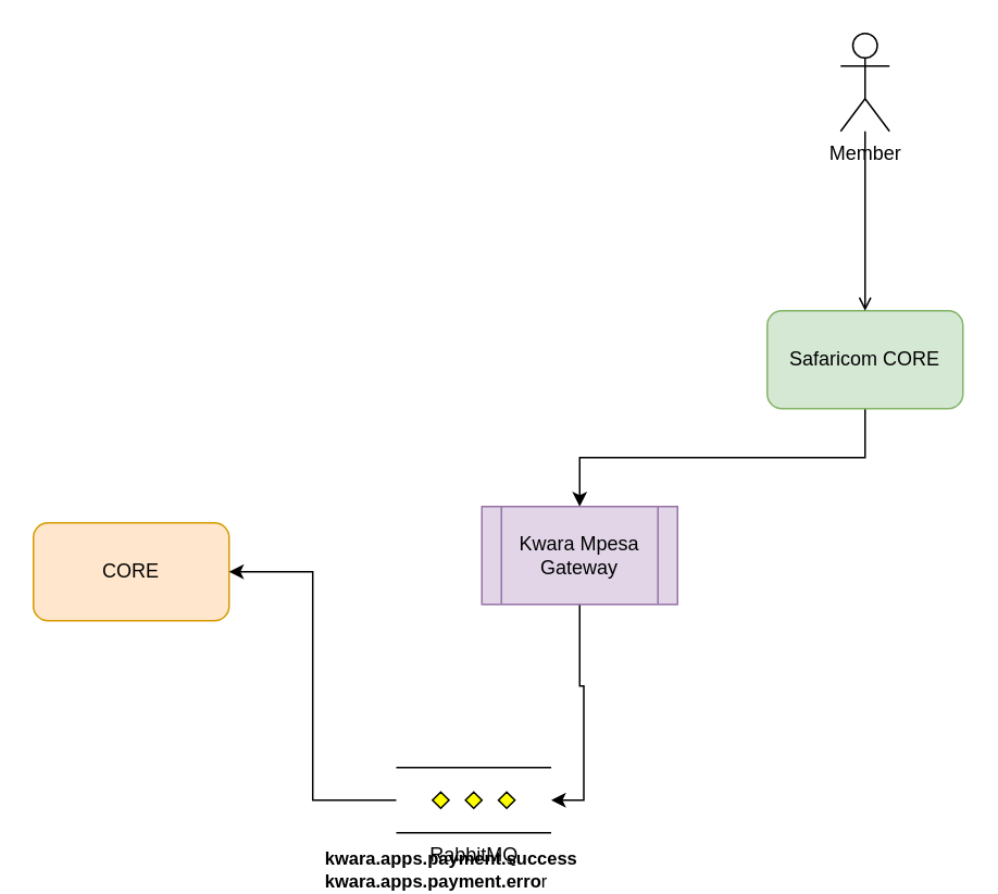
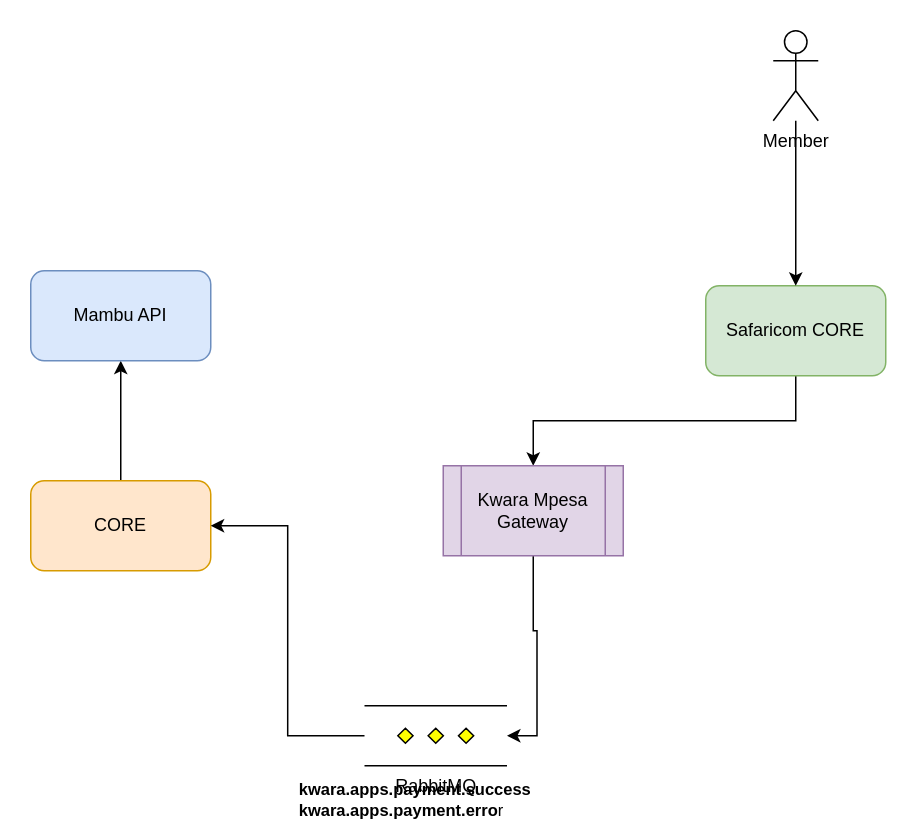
  <mxCell id="0" />
  <mxCell id="1" parent="0" />
  <mxCell id="2" style="edgeStyle=orthogonalEdgeStyle;rounded=0;orthogonalLoop=1;jettySize=auto;html=1;exitX=0.5;exitY=1;exitDx=0;exitDy=0;" edge="1" parent="1" source="3" target="6"><mxGeometry relative="1" as="geometry" /></mxCell>
  <mxCell id="3" value="Safaricom CORE" style="rounded=1;whiteSpace=wrap;html=1;fillColor=#d5e8d4;strokeColor=#82b366;" vertex="1" parent="1"><mxGeometry x="470" y="190" width="120" height="60" as="geometry" /></mxCell>
  <mxCell id="4" style="edgeStyle=orthogonalEdgeStyle;rounded=0;orthogonalLoop=1;jettySize=auto;html=1;entryX=1;entryY=0.5;entryDx=0;entryDy=0;entryPerimeter=0;" edge="1" parent="1" source="6" target="11"><mxGeometry relative="1" as="geometry" /></mxCell>
  <mxCell id="5" value="&lt;div style=&quot;text-align: left&quot;&gt;&lt;b&gt;kwara.apps.payment.success&lt;/b&gt;&lt;br&gt;&lt;b style=&quot;text-align: center&quot;&gt;&lt;div style=&quot;text-align: left ; display: inline&quot;&gt;&lt;b&gt;kwara.apps.payment.erro&lt;/b&gt;&lt;span style=&quot;font-weight: normal&quot;&gt;r&lt;/span&gt;&lt;/div&gt;&lt;/b&gt;&lt;br&gt;&lt;/div&gt;" style="edgeLabel;html=1;align=center;verticalAlign=middle;resizable=0;points=[];" vertex="1" connectable="0" parent="4"><mxGeometry x="0.129" y="1" relative="1" as="geometry"><mxPoint x="-83.5" y="85" as="offset" /></mxGeometry></mxCell>
  <mxCell id="6" value="Kwara Mpesa Gateway" style="shape=process;whiteSpace=wrap;html=1;backgroundOutline=1;fillColor=#e1d5e7;strokeColor=#9673a6;" vertex="1" parent="1"><mxGeometry x="295" y="310" width="120" height="60" as="geometry" /></mxCell>
+ <mxCell id="7" style="edgeStyle=orthogonalEdgeStyle;rounded=0;orthogonalLoop=1;jettySize=auto;html=1;entryX=0.5;entryY=1;entryDx=0;entryDy=0;" edge="1" parent="1" source="8" target="9"><mxGeometry relative="1" as="geometry" /></mxCell>
  <mxCell id="8" value="CORE" style="rounded=1;whiteSpace=wrap;html=1;fillColor=#ffe6cc;strokeColor=#d79b00;" vertex="1" parent="1"><mxGeometry x="20" y="320" width="120" height="60" as="geometry" /></mxCell>
+ <mxCell id="9" value="Mambu API" style="rounded=1;whiteSpace=wrap;html=1;fillColor=#dae8fc;strokeColor=#6c8ebf;" vertex="1" parent="1"><mxGeometry x="20" y="180" width="120" height="60" as="geometry" /></mxCell>
  <mxCell id="10" style="edgeStyle=orthogonalEdgeStyle;rounded=0;orthogonalLoop=1;jettySize=auto;html=1;entryX=1;entryY=0.5;entryDx=0;entryDy=0;" edge="1" parent="1" source="11" target="8"><mxGeometry relative="1" as="geometry" /></mxCell>
  <mxCell id="11" value="RabbitMQ" style="verticalLabelPosition=bottom;verticalAlign=top;html=1;shape=mxgraph.flowchart.parallel_mode;pointerEvents=1" vertex="1" parent="1"><mxGeometry x="242.5" y="470" width="95" height="40" as="geometry" /></mxCell>
- <mxCell id="12" value="" style="edgeStyle=orthogonalEdgeStyle;rounded=0;orthogonalLoop=1;jettySize=auto;html=1;endArrow=open;" edge="1" parent="1" source="13" target="3"><mxGeometry relative="1" as="geometry" /></mxCell>
+ <mxCell id="12" value="" style="edgeStyle=orthogonalEdgeStyle;rounded=0;orthogonalLoop=1;jettySize=auto;html=1;" edge="1" parent="1" source="13" target="3"><mxGeometry relative="1" as="geometry" /></mxCell>
  <mxCell id="13" value="Member&lt;br&gt;" style="shape=umlActor;verticalLabelPosition=bottom;verticalAlign=top;html=1;outlineConnect=0;" vertex="1" parent="1"><mxGeometry x="515" y="20" width="30" height="60" as="geometry" /></mxCell>
